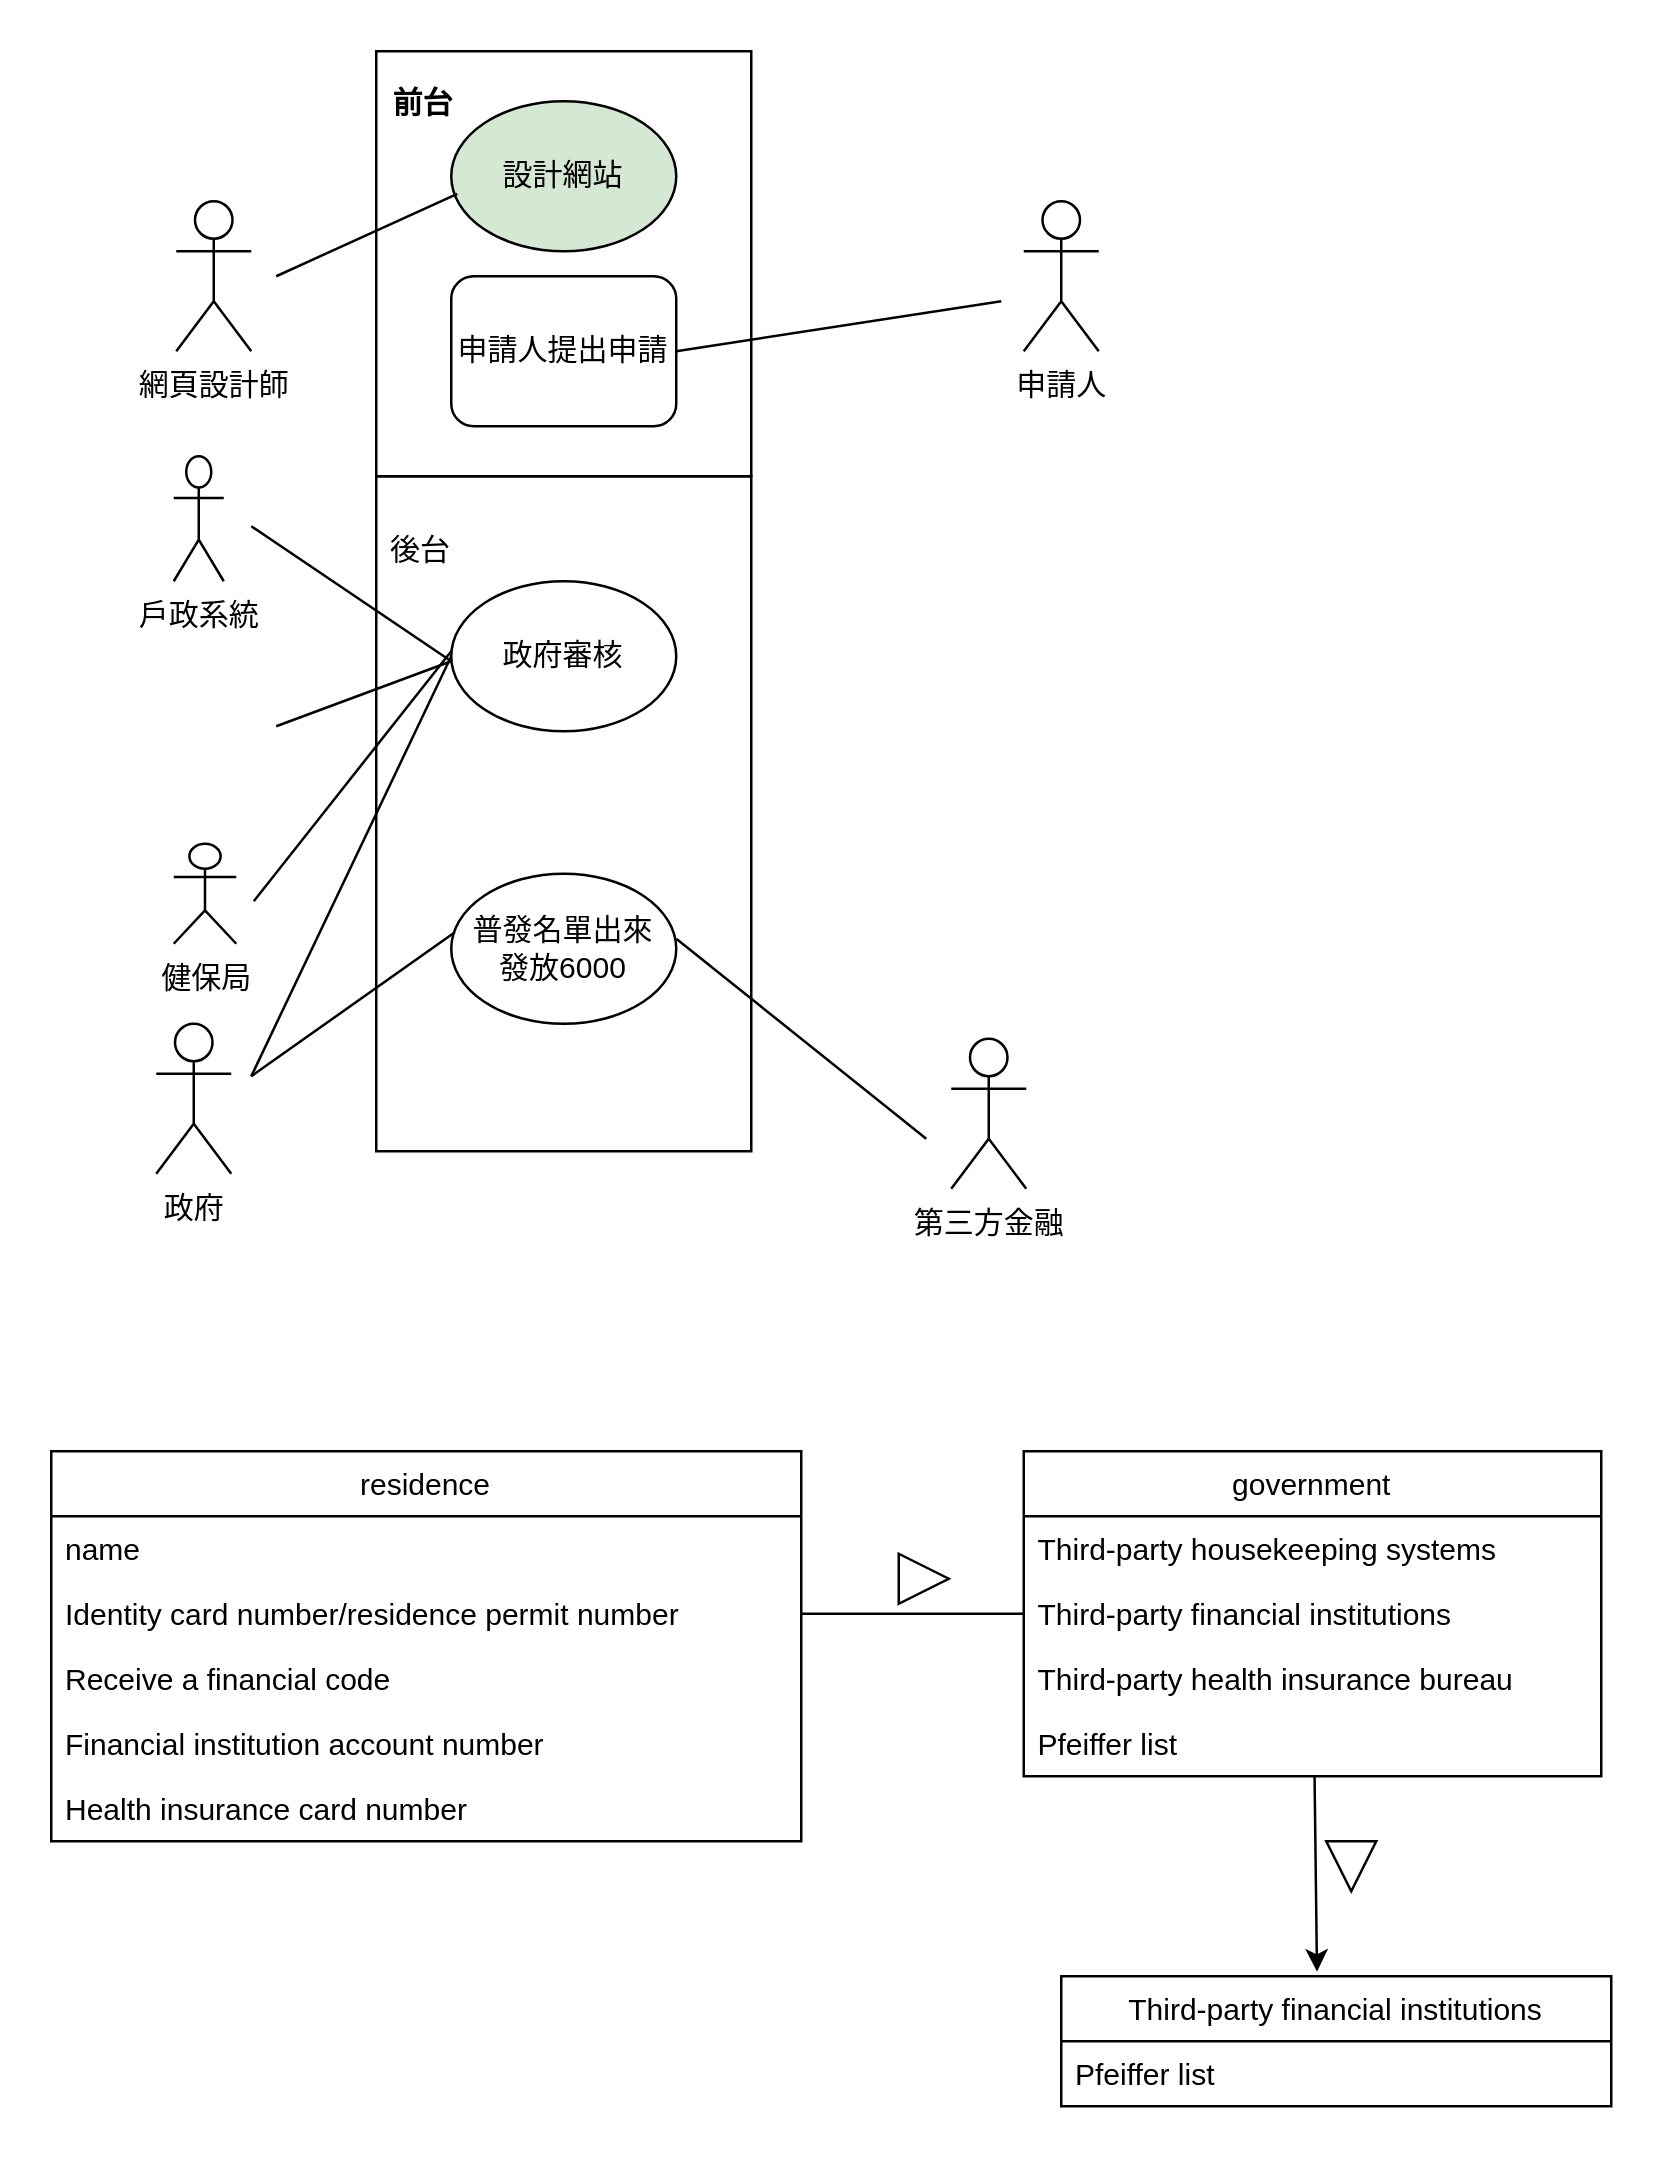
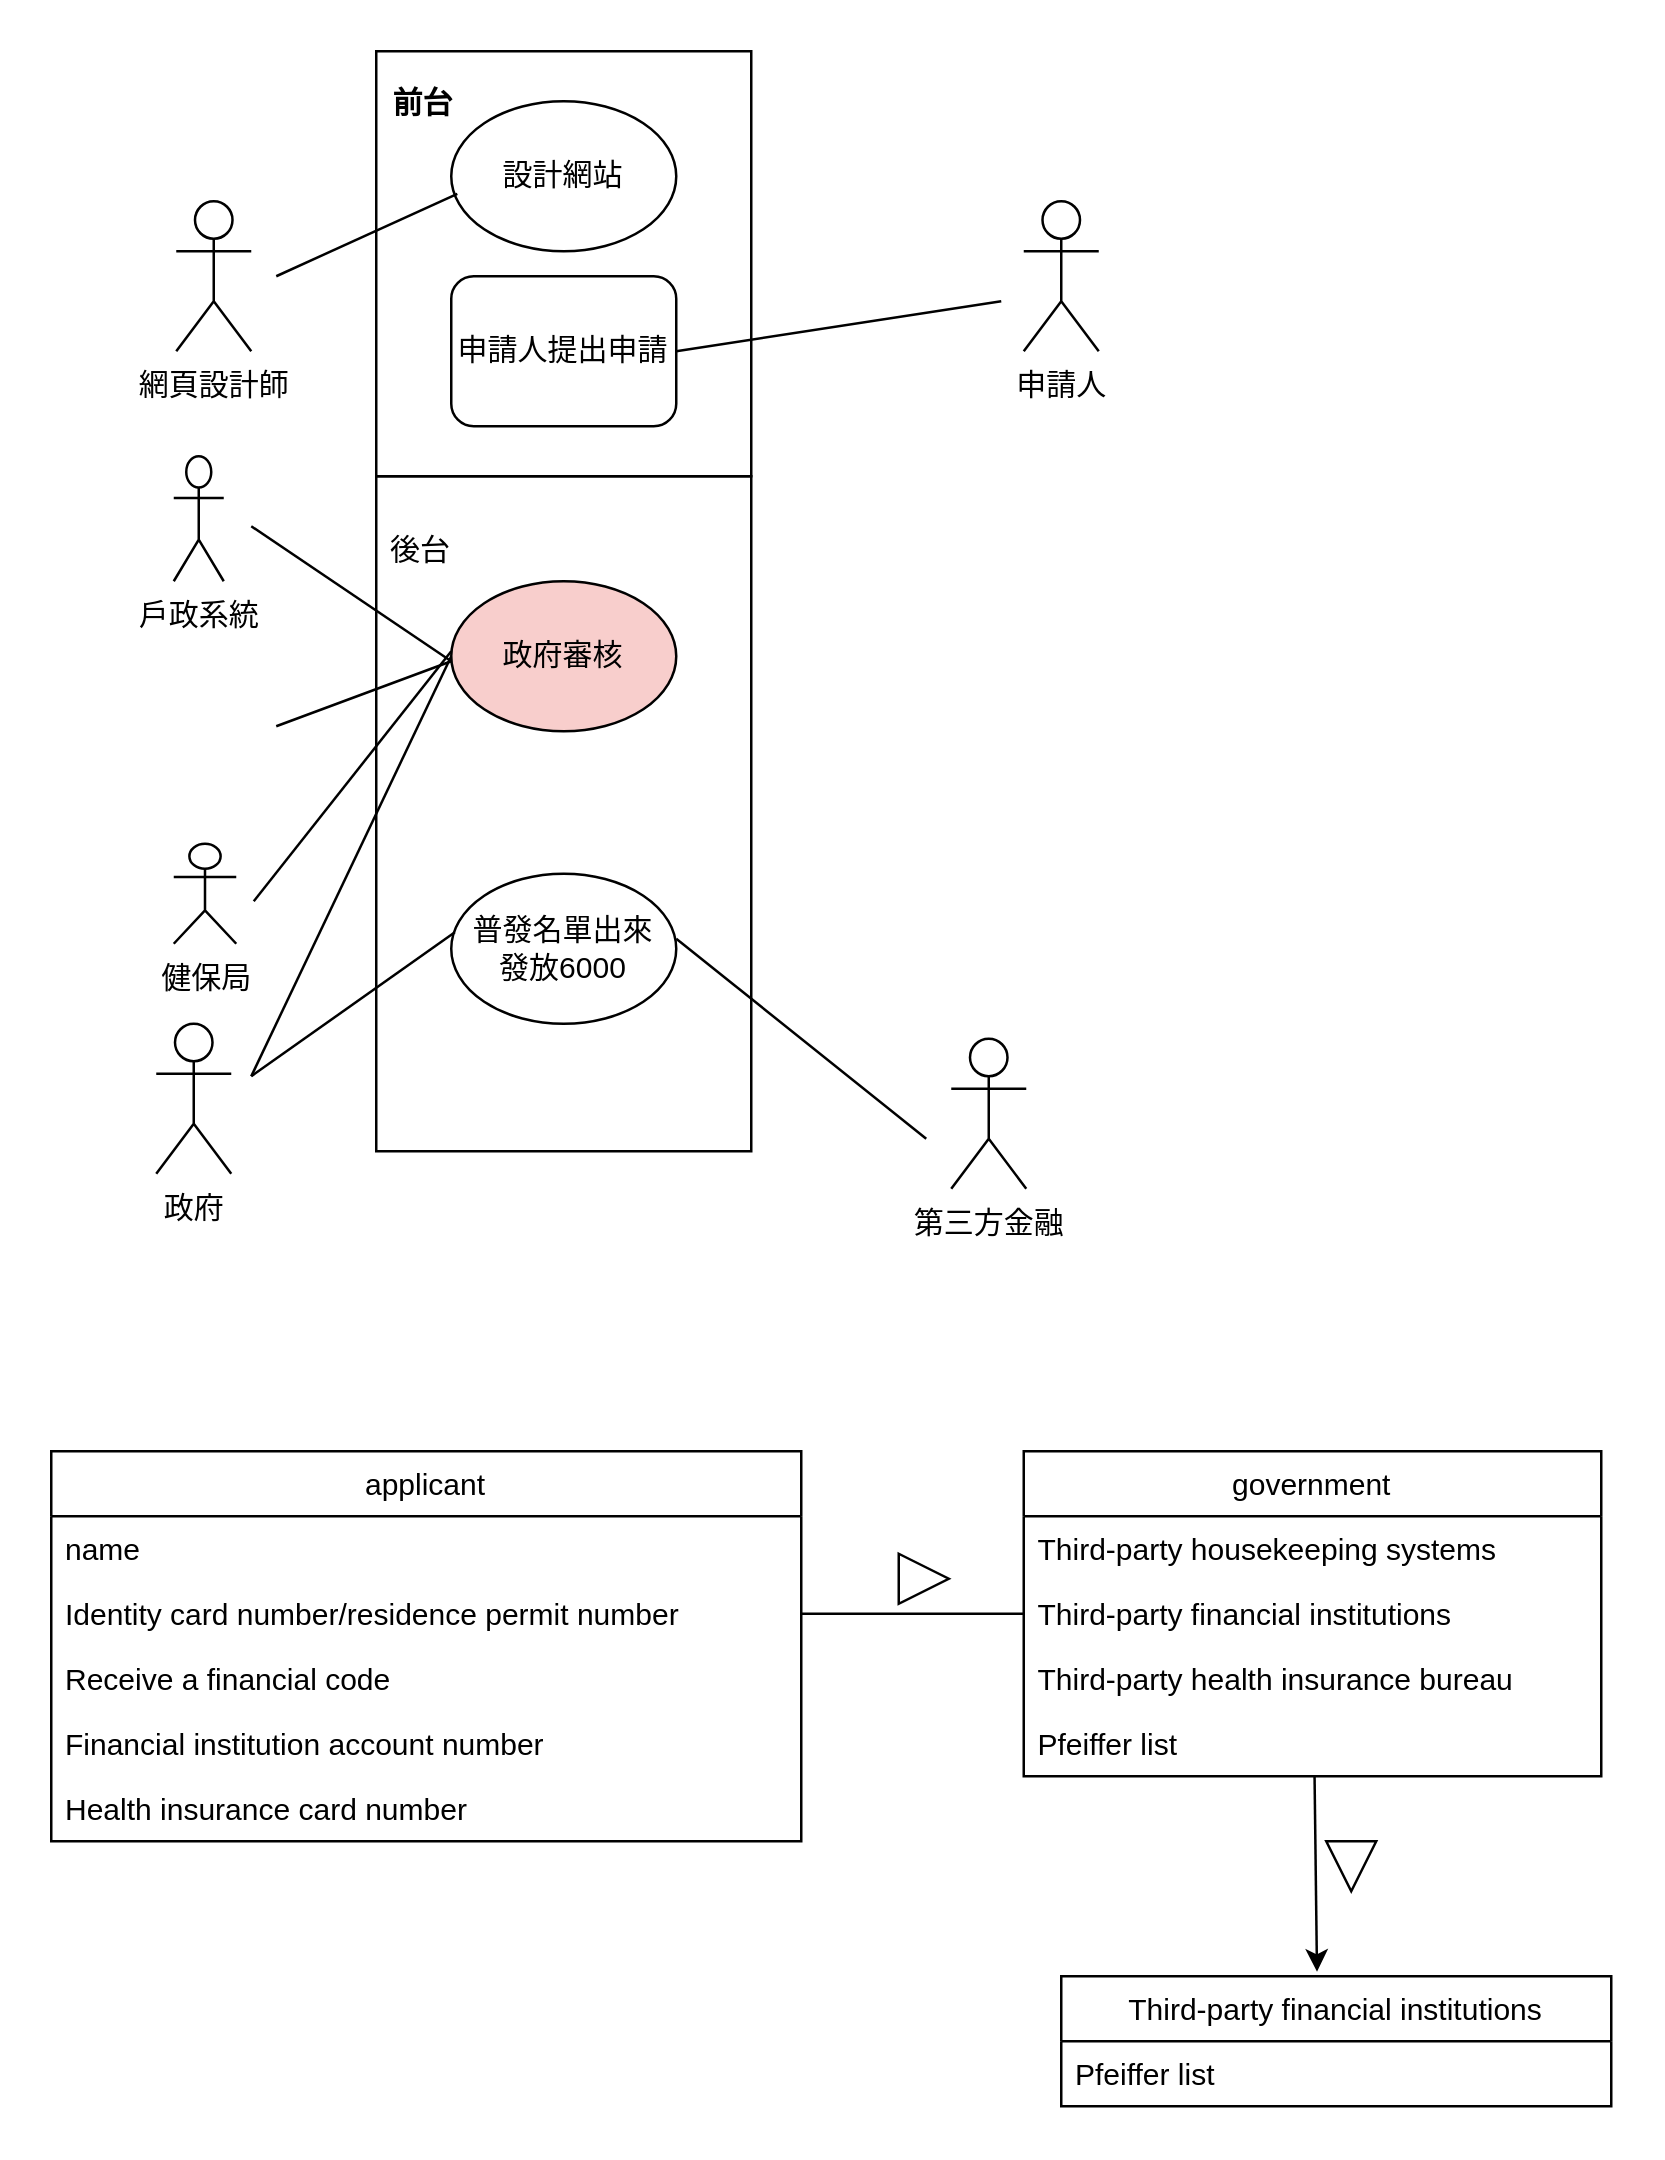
  <mxCell id="0" />
  <mxCell id="1" parent="0" />
  <mxCell id="2" value="" style="rounded=0;whiteSpace=wrap;html=1;fillColor=none;" parent="1" vertex="1"><mxGeometry x="150" y="20" width="150" height="170" as="geometry" /></mxCell>
  <mxCell id="3" value="網頁設計師" style="shape=umlActor;verticalLabelPosition=bottom;verticalAlign=top;html=1;outlineConnect=0;" parent="1" vertex="1"><mxGeometry x="70" y="80" width="30" height="60" as="geometry" /></mxCell>
- <mxCell id="4" value="設計網站" style="ellipse;whiteSpace=wrap;html=1;fillColor=#d5e8d4;" parent="1" vertex="1"><mxGeometry x="180" y="40" width="90" height="60" as="geometry" /></mxCell>
+ <mxCell id="4" value="設計網站" style="ellipse;whiteSpace=wrap;html=1;" parent="1" vertex="1"><mxGeometry x="180" y="40" width="90" height="60" as="geometry" /></mxCell>
  <mxCell id="5" value="申請人" style="shape=umlActor;verticalLabelPosition=bottom;verticalAlign=top;html=1;outlineConnect=0;" parent="1" vertex="1"><mxGeometry x="409" y="80" width="30" height="60" as="geometry" /></mxCell>
  <mxCell id="6" value="政府" style="shape=umlActor;verticalLabelPosition=bottom;verticalAlign=top;html=1;outlineConnect=0;" parent="1" vertex="1"><mxGeometry x="62" y="409" width="30" height="60" as="geometry" /></mxCell>
  <mxCell id="7" value="申請人提出申請" style="whiteSpace=wrap;html=1;rounded=1;" parent="1" vertex="1"><mxGeometry x="180" y="110" width="90" height="60" as="geometry" /></mxCell>
- <mxCell id="8" value="政府審核" style="ellipse;whiteSpace=wrap;html=1;" parent="1" vertex="1"><mxGeometry x="180" y="232" width="90" height="60" as="geometry" /></mxCell>
+ <mxCell id="8" value="政府審核" style="ellipse;whiteSpace=wrap;html=1;fillColor=#f8cecc;" parent="1" vertex="1"><mxGeometry x="180" y="232" width="90" height="60" as="geometry" /></mxCell>
  <mxCell id="9" value="普發名單出來&lt;br&gt;發放6000" style="ellipse;whiteSpace=wrap;html=1;" parent="1" vertex="1"><mxGeometry x="180" y="349" width="90" height="60" as="geometry" /></mxCell>
  <mxCell id="10" value="" style="endArrow=none;html=1;entryX=0.027;entryY=0.617;entryDx=0;entryDy=0;entryPerimeter=0;" parent="1" target="4" edge="1"><mxGeometry width="50" height="50" relative="1" as="geometry"><mxPoint x="110" y="110" as="sourcePoint" /><mxPoint x="160" y="60" as="targetPoint" /></mxGeometry></mxCell>
  <mxCell id="11" value="" style="endArrow=none;html=1;entryX=0;entryY=0.5;entryDx=0;entryDy=0;" parent="1" target="8" edge="1"><mxGeometry width="50" height="50" relative="1" as="geometry"><mxPoint x="100" y="430" as="sourcePoint" /><mxPoint x="150" y="430" as="targetPoint" /></mxGeometry></mxCell>
  <mxCell id="12" value="" style="endArrow=none;html=1;exitX=1;exitY=0.5;exitDx=0;exitDy=0;" parent="1" edge="1" source="7"><mxGeometry width="50" height="50" relative="1" as="geometry"><mxPoint x="270" y="220" as="sourcePoint" /><mxPoint x="400" y="120" as="targetPoint" /></mxGeometry></mxCell>
  <mxCell id="13" value="第三方金融" style="shape=umlActor;verticalLabelPosition=bottom;verticalAlign=top;html=1;outlineConnect=0;" parent="1" vertex="1"><mxGeometry x="380" y="415" width="30" height="60" as="geometry" /></mxCell>
  <mxCell id="14" value="" style="endArrow=none;html=1;" parent="1" edge="1"><mxGeometry width="50" height="50" relative="1" as="geometry"><mxPoint x="270" y="375" as="sourcePoint" /><mxPoint x="370" y="455" as="targetPoint" /></mxGeometry></mxCell>
- <mxCell id="15" value="residence" style="swimlane;fontStyle=0;childLayout=stackLayout;horizontal=1;startSize=26;fillColor=none;horizontalStack=0;resizeParent=1;resizeParentMax=0;resizeLast=0;collapsible=1;marginBottom=0;" parent="1" vertex="1"><mxGeometry x="20" y="580" width="300" height="156" as="geometry" /></mxCell>
+ <mxCell id="15" value="applicant" style="swimlane;fontStyle=0;childLayout=stackLayout;horizontal=1;startSize=26;fillColor=none;horizontalStack=0;resizeParent=1;resizeParentMax=0;resizeLast=0;collapsible=1;marginBottom=0;" parent="1" vertex="1"><mxGeometry x="20" y="580" width="300" height="156" as="geometry" /></mxCell>
  <mxCell id="16" value="name" style="text;strokeColor=none;fillColor=none;align=left;verticalAlign=top;spacingLeft=4;spacingRight=4;overflow=hidden;rotatable=0;points=[[0,0.5],[1,0.5]];portConstraint=eastwest;" parent="15" vertex="1"><mxGeometry y="26" width="300" height="26" as="geometry" /></mxCell>
  <mxCell id="17" value="Identity card number/residence permit number" style="text;strokeColor=none;fillColor=none;align=left;verticalAlign=top;spacingLeft=4;spacingRight=4;overflow=hidden;rotatable=0;points=[[0,0.5],[1,0.5]];portConstraint=eastwest;" parent="15" vertex="1"><mxGeometry y="52" width="300" height="26" as="geometry" /></mxCell>
  <mxCell id="18" value="Receive a financial code" style="text;strokeColor=none;fillColor=none;align=left;verticalAlign=top;spacingLeft=4;spacingRight=4;overflow=hidden;rotatable=0;points=[[0,0.5],[1,0.5]];portConstraint=eastwest;" parent="15" vertex="1"><mxGeometry y="78" width="300" height="26" as="geometry" /></mxCell>
  <mxCell id="19" value="Financial institution account number" style="text;strokeColor=none;fillColor=none;align=left;verticalAlign=top;spacingLeft=4;spacingRight=4;overflow=hidden;rotatable=0;points=[[0,0.5],[1,0.5]];portConstraint=eastwest;" parent="15" vertex="1"><mxGeometry y="104" width="300" height="26" as="geometry" /></mxCell>
  <mxCell id="20" value="Health insurance card number" style="text;strokeColor=none;fillColor=none;align=left;verticalAlign=top;spacingLeft=4;spacingRight=4;overflow=hidden;rotatable=0;points=[[0,0.5],[1,0.5]];portConstraint=eastwest;" parent="15" vertex="1"><mxGeometry y="130" width="300" height="26" as="geometry" /></mxCell>
  <mxCell id="21" style="edgeStyle=none;html=1;entryX=0.465;entryY=-0.035;entryDx=0;entryDy=0;entryPerimeter=0;" edge="1" parent="1" source="22" target="27"><mxGeometry relative="1" as="geometry" /></mxCell>
  <mxCell id="22" value="government" style="swimlane;fontStyle=0;childLayout=stackLayout;horizontal=1;startSize=26;fillColor=none;horizontalStack=0;resizeParent=1;resizeParentMax=0;resizeLast=0;collapsible=1;marginBottom=0;" parent="1" vertex="1"><mxGeometry x="409" y="580" width="231" height="130" as="geometry" /></mxCell>
  <mxCell id="23" value="Third-party housekeeping systems" style="text;strokeColor=none;fillColor=none;align=left;verticalAlign=top;spacingLeft=4;spacingRight=4;overflow=hidden;rotatable=0;points=[[0,0.5],[1,0.5]];portConstraint=eastwest;" parent="22" vertex="1"><mxGeometry y="26" width="231" height="26" as="geometry" /></mxCell>
  <mxCell id="24" value="Third-party financial institutions" style="text;strokeColor=none;fillColor=none;align=left;verticalAlign=top;spacingLeft=4;spacingRight=4;overflow=hidden;rotatable=0;points=[[0,0.5],[1,0.5]];portConstraint=eastwest;" parent="22" vertex="1"><mxGeometry y="52" width="231" height="26" as="geometry" /></mxCell>
  <mxCell id="25" value="Third-party health insurance bureau" style="text;strokeColor=none;fillColor=none;align=left;verticalAlign=top;spacingLeft=4;spacingRight=4;overflow=hidden;rotatable=0;points=[[0,0.5],[1,0.5]];portConstraint=eastwest;" parent="22" vertex="1"><mxGeometry y="78" width="231" height="26" as="geometry" /></mxCell>
  <mxCell id="26" value="Pfeiffer list" style="text;strokeColor=none;fillColor=none;align=left;verticalAlign=top;spacingLeft=4;spacingRight=4;overflow=hidden;rotatable=0;points=[[0,0.5],[1,0.5]];portConstraint=eastwest;" parent="22" vertex="1"><mxGeometry y="104" width="231" height="26" as="geometry" /></mxCell>
  <mxCell id="27" value="Third-party financial institutions" style="swimlane;fontStyle=0;childLayout=stackLayout;horizontal=1;startSize=26;fillColor=none;horizontalStack=0;resizeParent=1;resizeParentMax=0;resizeLast=0;collapsible=1;marginBottom=0;" parent="1" vertex="1"><mxGeometry x="424" y="790" width="220" height="52" as="geometry" /></mxCell>
  <mxCell id="28" value="Pfeiffer list" style="text;strokeColor=none;fillColor=none;align=left;verticalAlign=top;spacingLeft=4;spacingRight=4;overflow=hidden;rotatable=0;points=[[0,0.5],[1,0.5]];portConstraint=eastwest;" parent="27" vertex="1"><mxGeometry y="26" width="220" height="26" as="geometry" /></mxCell>
  <mxCell id="29" value="" style="endArrow=none;html=1;entryX=0;entryY=0.5;entryDx=0;entryDy=0;exitX=1;exitY=0.5;exitDx=0;exitDy=0;" parent="1" source="17" target="24" edge="1"><mxGeometry width="50" height="50" relative="1" as="geometry"><mxPoint x="195" y="639" as="sourcePoint" /><mxPoint x="245" y="589" as="targetPoint" /></mxGeometry></mxCell>
  <mxCell id="30" value="前台" style="text;html=1;strokeColor=none;fillColor=none;align=center;verticalAlign=middle;whiteSpace=wrap;rounded=0;fontStyle=1" vertex="1" parent="1"><mxGeometry x="134" y="21" width="70" height="40" as="geometry" /></mxCell>
  <mxCell id="31" value="後台" style="text;html=1;strokeColor=none;fillColor=none;align=center;verticalAlign=middle;whiteSpace=wrap;rounded=0;" vertex="1" parent="1"><mxGeometry x="133" y="200" width="70" height="40" as="geometry" /></mxCell>
  <mxCell id="32" value="" style="endArrow=none;html=1;entryX=0.016;entryY=0.39;entryDx=0;entryDy=0;entryPerimeter=0;" edge="1" parent="1" target="9"><mxGeometry width="50" height="50" relative="1" as="geometry"><mxPoint x="100" y="430" as="sourcePoint" /><mxPoint x="200" y="470" as="targetPoint" /></mxGeometry></mxCell>
  <mxCell id="33" value="戶政系統" style="shape=umlActor;verticalLabelPosition=bottom;verticalAlign=top;html=1;outlineConnect=0;fillColor=none;" vertex="1" parent="1"><mxGeometry x="69" y="182" width="20" height="50" as="geometry" /></mxCell>
  <mxCell id="34" value="健保局" style="shape=umlActor;verticalLabelPosition=bottom;verticalAlign=top;html=1;outlineConnect=0;fillColor=none;" vertex="1" parent="1"><mxGeometry x="69" y="337" width="25" height="40" as="geometry" /></mxCell>
  <mxCell id="35" value="" style="rounded=0;whiteSpace=wrap;html=1;fillColor=none;" vertex="1" parent="1"><mxGeometry x="150" y="190" width="150" height="270" as="geometry" /></mxCell>
  <mxCell id="36" value="" style="endArrow=none;html=1;" edge="1" parent="1"><mxGeometry width="50" height="50" relative="1" as="geometry"><mxPoint x="110" y="290" as="sourcePoint" /><mxPoint x="180" y="264" as="targetPoint" /></mxGeometry></mxCell>
  <mxCell id="37" value="" style="endArrow=none;html=1;" edge="1" parent="1"><mxGeometry width="50" height="50" relative="1" as="geometry"><mxPoint x="100" y="210" as="sourcePoint" /><mxPoint x="180" y="264" as="targetPoint" /></mxGeometry></mxCell>
  <mxCell id="38" value="" style="endArrow=none;html=1;" edge="1" parent="1"><mxGeometry width="50" height="50" relative="1" as="geometry"><mxPoint x="101" y="360" as="sourcePoint" /><mxPoint x="180" y="260" as="targetPoint" /></mxGeometry></mxCell>
  <mxCell id="39" value="" style="triangle;whiteSpace=wrap;html=1;fillColor=none;" vertex="1" parent="1"><mxGeometry x="359" y="621" width="20" height="20" as="geometry" /></mxCell>
  <mxCell id="40" value="" style="triangle;whiteSpace=wrap;html=1;fillColor=none;rotation=90;" vertex="1" parent="1"><mxGeometry x="530" y="736" width="20" height="20" as="geometry" /></mxCell>
